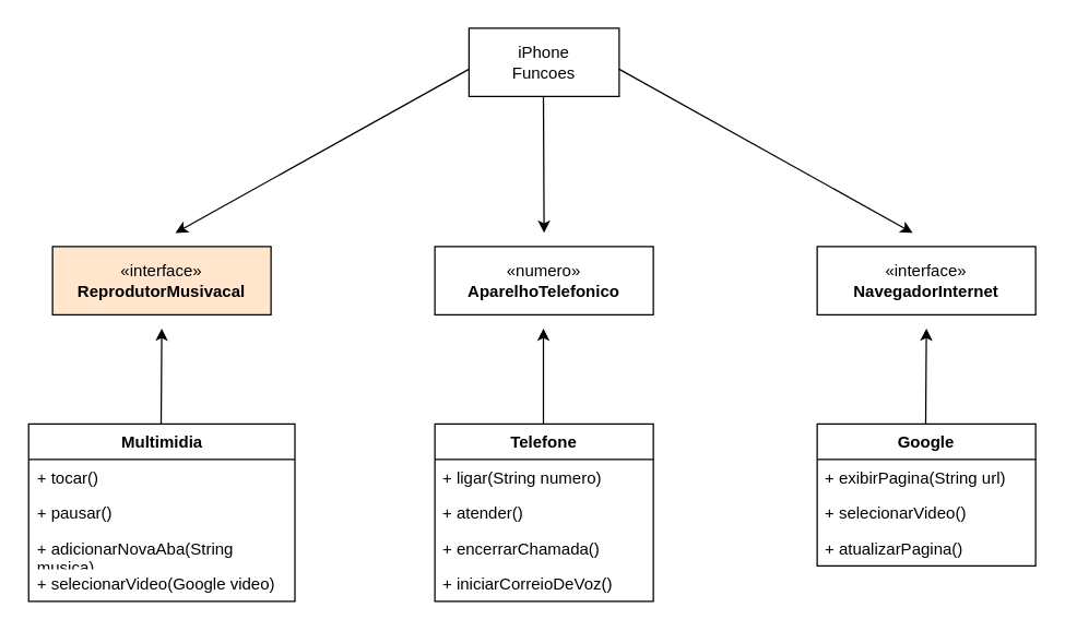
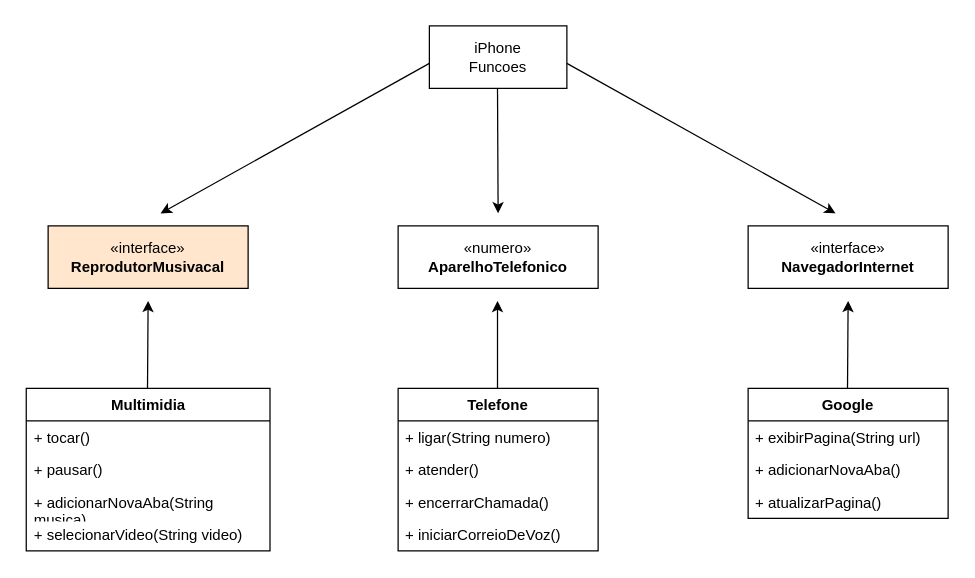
  <mxCell id="0" />
  <mxCell id="1" parent="0" />
  <mxCell id="2" value="Multimidia" style="swimlane;fontStyle=1;align=center;verticalAlign=top;childLayout=stackLayout;horizontal=1;startSize=26;horizontalStack=0;resizeParent=1;resizeParentMax=0;resizeLast=0;collapsible=1;marginBottom=0;whiteSpace=wrap;html=1;" vertex="1" parent="1"><mxGeometry x="20.5" y="310" width="195" height="130" as="geometry"><mxRectangle x="22.5" y="360" width="90" height="30" as="alternateBounds" /></mxGeometry></mxCell>
  <mxCell id="3" value="+ tocar()" style="text;strokeColor=none;fillColor=none;align=left;verticalAlign=top;spacingLeft=4;spacingRight=4;overflow=hidden;rotatable=0;points=[[0,0.5],[1,0.5]];portConstraint=eastwest;whiteSpace=wrap;html=1;" vertex="1" parent="2"><mxGeometry y="26" width="195" height="26" as="geometry" /></mxCell>
  <mxCell id="4" value="+ pausar()" style="text;strokeColor=none;fillColor=none;align=left;verticalAlign=top;spacingLeft=4;spacingRight=4;overflow=hidden;rotatable=0;points=[[0,0.5],[1,0.5]];portConstraint=eastwest;whiteSpace=wrap;html=1;" vertex="1" parent="2"><mxGeometry y="52" width="195" height="26" as="geometry" /></mxCell>
  <mxCell id="5" value="+ adicionarNovaAba(String musica)" style="text;strokeColor=none;fillColor=none;align=left;verticalAlign=top;spacingLeft=4;spacingRight=4;overflow=hidden;rotatable=0;points=[[0,0.5],[1,0.5]];portConstraint=eastwest;whiteSpace=wrap;html=1;" vertex="1" parent="2"><mxGeometry y="78" width="195" height="26" as="geometry" /></mxCell>
- <mxCell id="6" value="+ selecionarVideo(Google video)" style="text;strokeColor=none;fillColor=none;align=left;verticalAlign=top;spacingLeft=4;spacingRight=4;overflow=hidden;rotatable=0;points=[[0,0.5],[1,0.5]];portConstraint=eastwest;whiteSpace=wrap;html=1;" vertex="1" parent="2"><mxGeometry y="104" width="195" height="26" as="geometry" /></mxCell>
+ <mxCell id="6" value="+ selecionarVideo(String video)" style="text;strokeColor=none;fillColor=none;align=left;verticalAlign=top;spacingLeft=4;spacingRight=4;overflow=hidden;rotatable=0;points=[[0,0.5],[1,0.5]];portConstraint=eastwest;whiteSpace=wrap;html=1;" vertex="1" parent="2"><mxGeometry y="104" width="195" height="26" as="geometry" /></mxCell>
  <mxCell id="7" value="&lt;div&gt;Telefone&lt;/div&gt;" style="swimlane;fontStyle=1;align=center;verticalAlign=top;childLayout=stackLayout;horizontal=1;startSize=26;horizontalStack=0;resizeParent=1;resizeParentMax=0;resizeLast=0;collapsible=1;marginBottom=0;whiteSpace=wrap;html=1;" vertex="1" parent="1"><mxGeometry x="318" y="310" width="160" height="130" as="geometry"><mxRectangle x="310" y="210" width="140" height="40" as="alternateBounds" /></mxGeometry></mxCell>
  <mxCell id="8" value="+ ligar(String numero)" style="text;strokeColor=none;fillColor=none;align=left;verticalAlign=top;spacingLeft=4;spacingRight=4;overflow=hidden;rotatable=0;points=[[0,0.5],[1,0.5]];portConstraint=eastwest;whiteSpace=wrap;html=1;" vertex="1" parent="7"><mxGeometry y="26" width="160" height="26" as="geometry" /></mxCell>
  <mxCell id="9" value="+ atender()" style="text;strokeColor=none;fillColor=none;align=left;verticalAlign=top;spacingLeft=4;spacingRight=4;overflow=hidden;rotatable=0;points=[[0,0.5],[1,0.5]];portConstraint=eastwest;whiteSpace=wrap;html=1;" vertex="1" parent="7"><mxGeometry y="52" width="160" height="26" as="geometry" /></mxCell>
  <mxCell id="10" value="+ encerrarChamada()" style="text;strokeColor=none;fillColor=none;align=left;verticalAlign=top;spacingLeft=4;spacingRight=4;overflow=hidden;rotatable=0;points=[[0,0.5],[1,0.5]];portConstraint=eastwest;whiteSpace=wrap;html=1;" vertex="1" parent="7"><mxGeometry y="78" width="160" height="26" as="geometry" /></mxCell>
  <mxCell id="11" value="+ iniciarCorreioDeVoz()" style="text;strokeColor=none;fillColor=none;align=left;verticalAlign=top;spacingLeft=4;spacingRight=4;overflow=hidden;rotatable=0;points=[[0,0.5],[1,0.5]];portConstraint=eastwest;whiteSpace=wrap;html=1;" vertex="1" parent="7"><mxGeometry y="104" width="160" height="26" as="geometry" /></mxCell>
  <mxCell id="12" value="Google" style="swimlane;fontStyle=1;align=center;verticalAlign=top;childLayout=stackLayout;horizontal=1;startSize=26;horizontalStack=0;resizeParent=1;resizeParentMax=0;resizeLast=0;collapsible=1;marginBottom=0;whiteSpace=wrap;html=1;" vertex="1" parent="1"><mxGeometry x="598" y="310" width="160" height="104" as="geometry" /></mxCell>
  <mxCell id="13" value="+ exibirPagina(String url)" style="text;strokeColor=none;fillColor=none;align=left;verticalAlign=top;spacingLeft=4;spacingRight=4;overflow=hidden;rotatable=0;points=[[0,0.5],[1,0.5]];portConstraint=eastwest;whiteSpace=wrap;html=1;" vertex="1" parent="12"><mxGeometry y="26" width="160" height="26" as="geometry" /></mxCell>
- <mxCell id="14" value="+ selecionarVideo()" style="text;strokeColor=none;fillColor=none;align=left;verticalAlign=top;spacingLeft=4;spacingRight=4;overflow=hidden;rotatable=0;points=[[0,0.5],[1,0.5]];portConstraint=eastwest;whiteSpace=wrap;html=1;" vertex="1" parent="12"><mxGeometry y="52" width="160" height="26" as="geometry" /></mxCell>
+ <mxCell id="14" value="+ adicionarNovaAba()" style="text;strokeColor=none;fillColor=none;align=left;verticalAlign=top;spacingLeft=4;spacingRight=4;overflow=hidden;rotatable=0;points=[[0,0.5],[1,0.5]];portConstraint=eastwest;whiteSpace=wrap;html=1;" vertex="1" parent="12"><mxGeometry y="52" width="160" height="26" as="geometry" /></mxCell>
  <mxCell id="15" value="+ atualizarPagina()" style="text;strokeColor=none;fillColor=none;align=left;verticalAlign=top;spacingLeft=4;spacingRight=4;overflow=hidden;rotatable=0;points=[[0,0.5],[1,0.5]];portConstraint=eastwest;whiteSpace=wrap;html=1;" vertex="1" parent="12"><mxGeometry y="78" width="160" height="26" as="geometry" /></mxCell>
  <mxCell id="16" value="«interface»&lt;br&gt;&lt;b&gt;ReprodutorMusivacal&lt;/b&gt;" style="html=1;whiteSpace=wrap;fillColor=#ffe6cc;" vertex="1" parent="1"><mxGeometry x="38" y="180" width="160" height="50" as="geometry" /></mxCell>
  <mxCell id="17" value="«numero»&lt;br&gt;&lt;b&gt;AparelhoTelefonico&lt;/b&gt;" style="html=1;whiteSpace=wrap;" vertex="1" parent="1"><mxGeometry x="318" y="180" width="160" height="50" as="geometry" /></mxCell>
  <mxCell id="18" value="«interface»&lt;br&gt;&lt;b&gt;NavegadorInternet&lt;/b&gt;" style="html=1;whiteSpace=wrap;" vertex="1" parent="1"><mxGeometry x="598" y="180" width="160" height="50" as="geometry" /></mxCell>
  <mxCell id="19" value="iPhone&lt;div&gt;Funcoes&lt;/div&gt;" style="html=1;whiteSpace=wrap;" vertex="1" parent="1"><mxGeometry x="343" y="20" width="110" height="50" as="geometry" /></mxCell>
  <mxCell id="20" value="" style="endArrow=classic;html=1;rounded=0;" edge="1" parent="1"><mxGeometry width="50" height="50" relative="1" as="geometry"><mxPoint x="343" y="50" as="sourcePoint" /><mxPoint x="128" y="170" as="targetPoint" /></mxGeometry></mxCell>
  <mxCell id="21" value="" style="endArrow=classic;html=1;rounded=0;" edge="1" parent="1"><mxGeometry width="50" height="50" relative="1" as="geometry"><mxPoint x="397.5" y="70" as="sourcePoint" /><mxPoint x="398" y="170" as="targetPoint" /></mxGeometry></mxCell>
  <mxCell id="22" value="" style="endArrow=classic;html=1;rounded=0;" edge="1" parent="1"><mxGeometry width="50" height="50" relative="1" as="geometry"><mxPoint x="453" y="50" as="sourcePoint" /><mxPoint x="668" y="170" as="targetPoint" /></mxGeometry></mxCell>
  <mxCell id="23" value="" style="endArrow=classic;html=1;rounded=0;" edge="1" parent="1"><mxGeometry width="50" height="50" relative="1" as="geometry"><mxPoint x="677.5" y="310" as="sourcePoint" /><mxPoint x="678" y="240" as="targetPoint" /></mxGeometry></mxCell>
  <mxCell id="24" value="" style="endArrow=classic;html=1;rounded=0;" edge="1" parent="1"><mxGeometry width="50" height="50" relative="1" as="geometry"><mxPoint x="397.5" y="310" as="sourcePoint" /><mxPoint x="397.5" y="240" as="targetPoint" /></mxGeometry></mxCell>
  <mxCell id="25" value="" style="endArrow=classic;html=1;rounded=0;" edge="1" parent="1"><mxGeometry width="50" height="50" relative="1" as="geometry"><mxPoint x="117.5" y="310" as="sourcePoint" /><mxPoint x="118" y="240" as="targetPoint" /></mxGeometry></mxCell>
